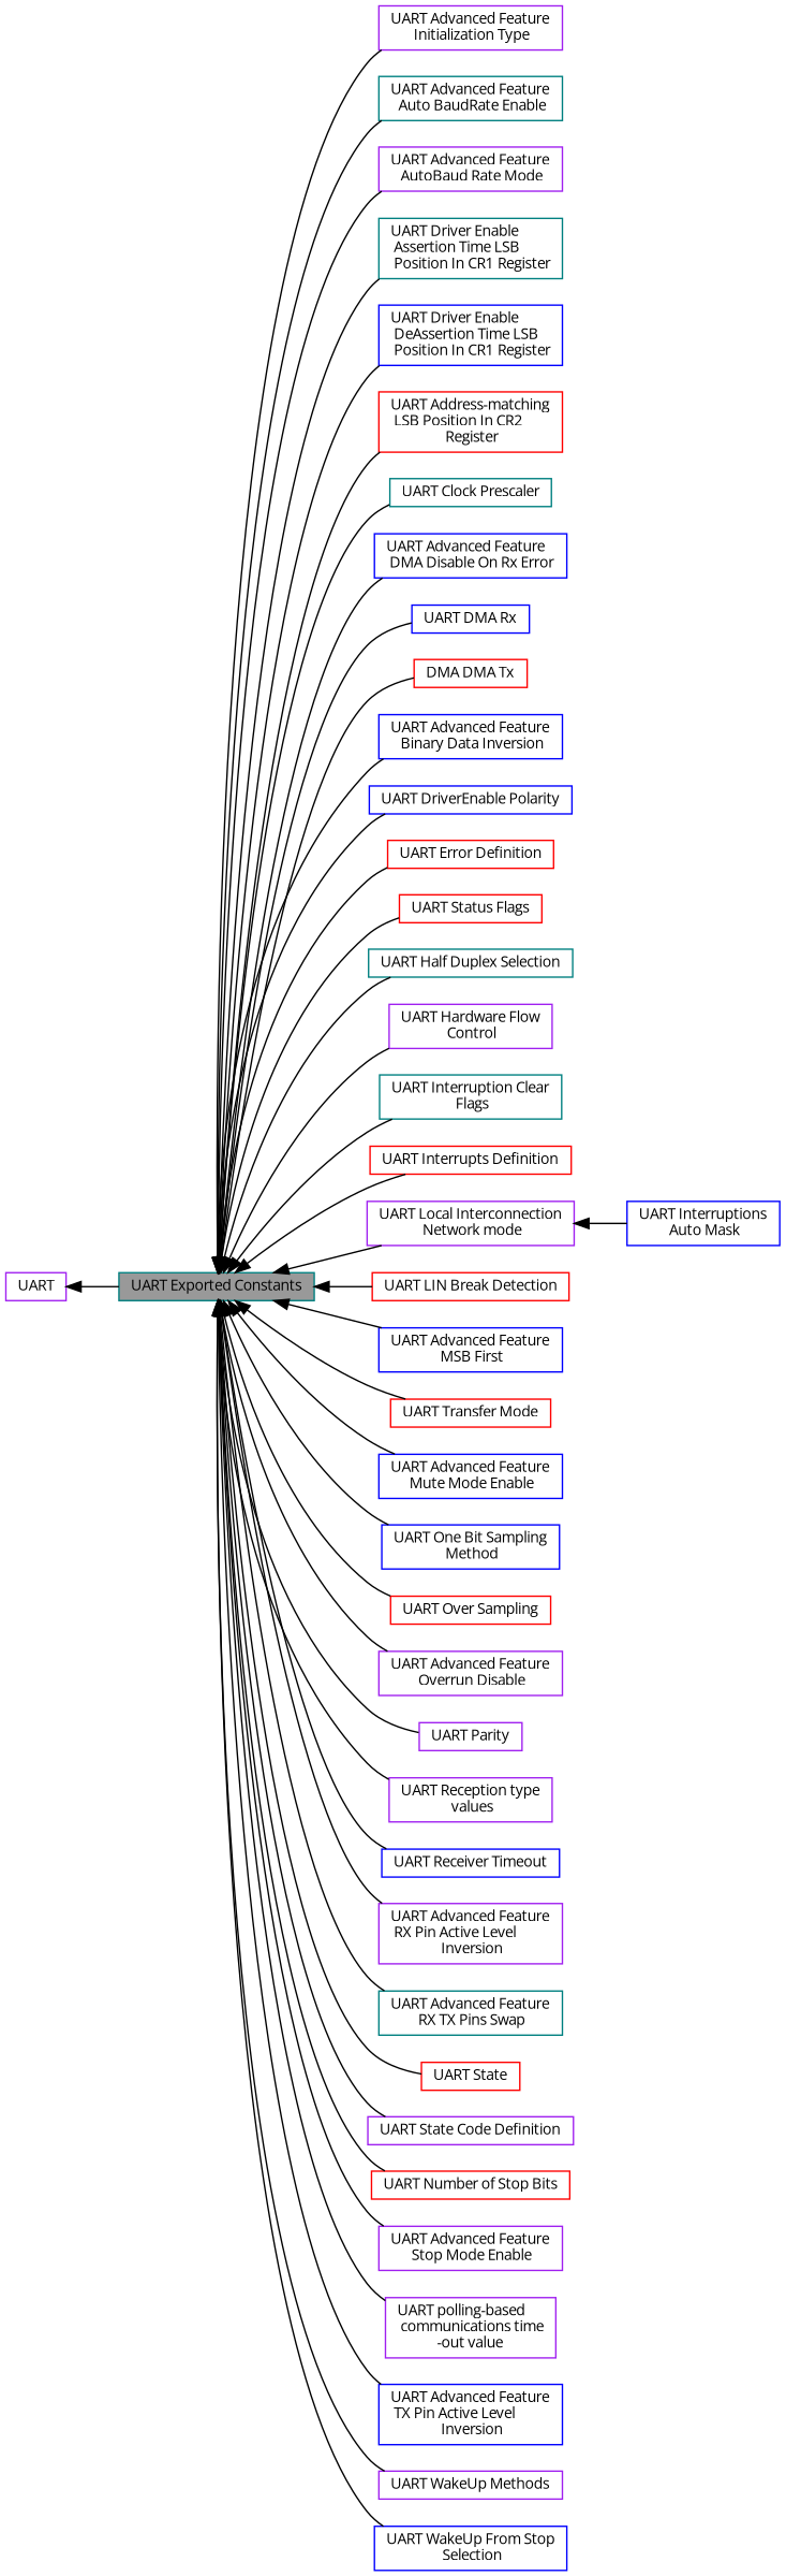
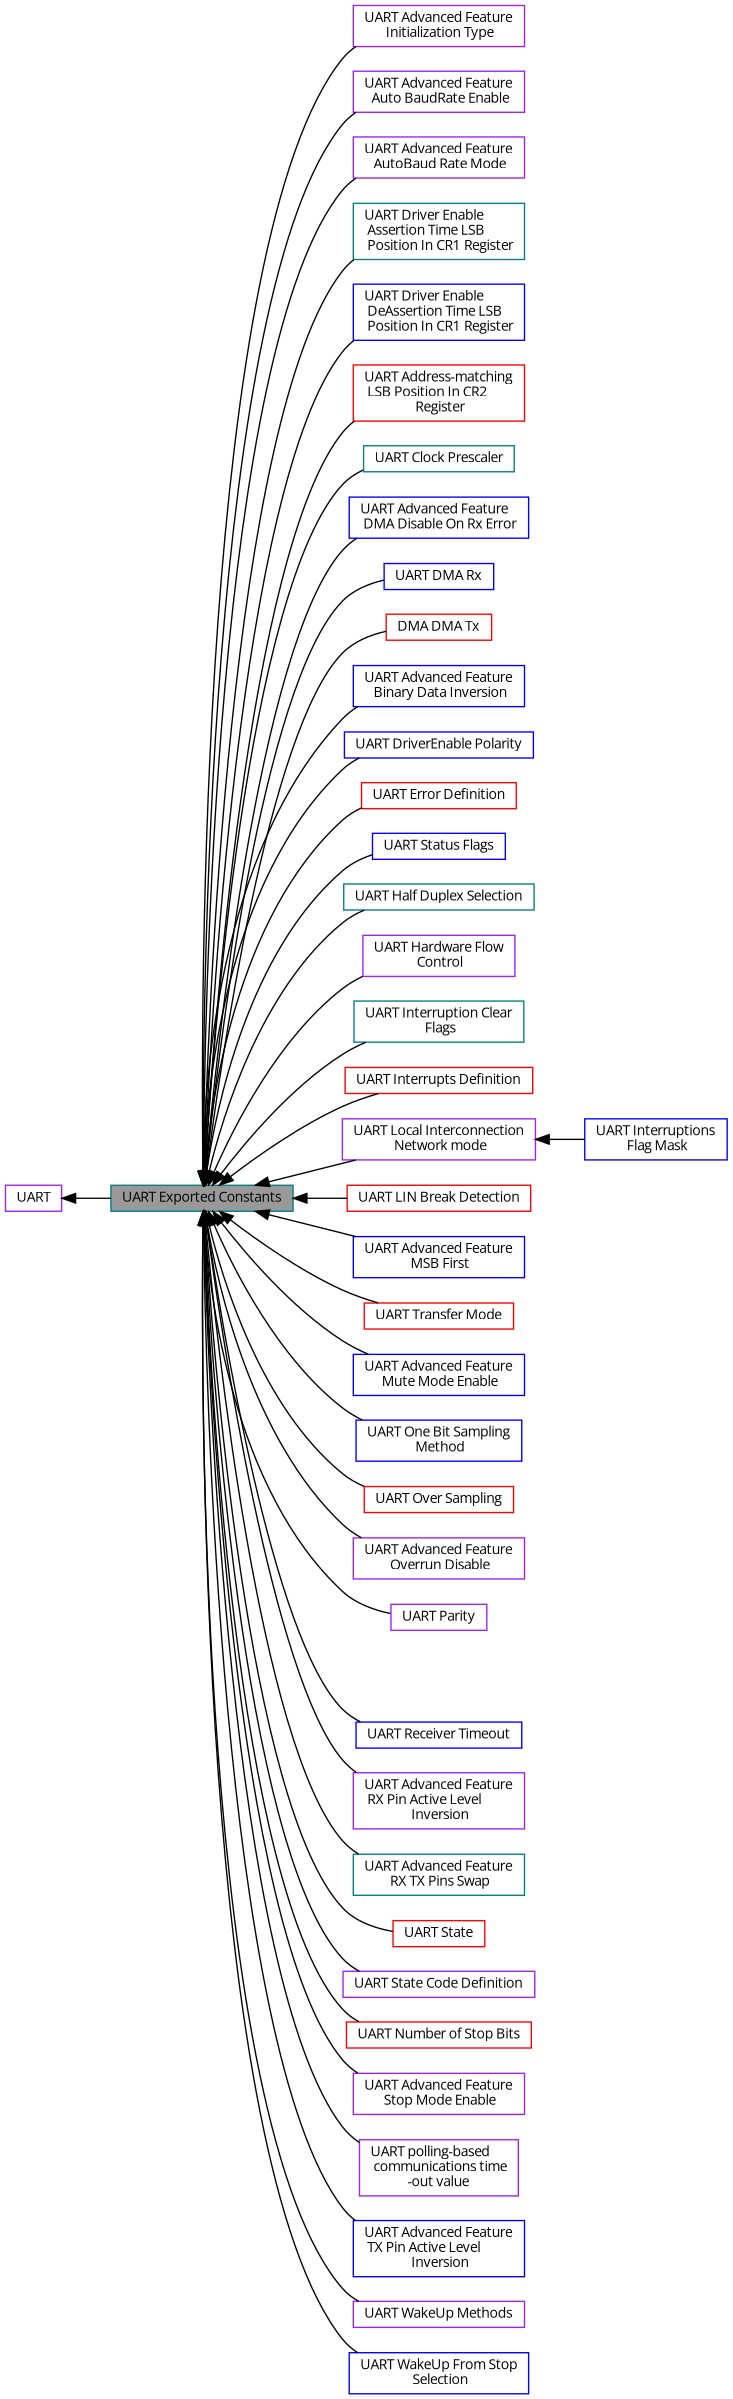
  digraph {
    fontname="Open Sans"
    rankdir=LR
    node [color=purple fillcolor=white fontname="Open Sans" fontsize=10 shape=box style=filled]
    edge [dir=back fontname="Open Sans" fontsize=10 labelfontname=Helvetica labelfontsize=10 shape=plaintext style=solid]
    n1 [height=0.2 label=UART width=0.4]
    n2 [color=teal fillcolor=grey60 fontcolor=black height=0.2 label="UART Exported Constants" width=0.4]
    n3 [height=0.2 label="UART Advanced Feature\l Initialization Type" width=0.4]
-   n4 [color=teal height=0.2 label="UART Advanced Feature\l Auto BaudRate Enable" width=0.4]
+   n4 [height=0.2 label="UART Advanced Feature\l Auto BaudRate Enable" width=0.4]
    n5 [height=0.2 label="UART Advanced Feature\l AutoBaud Rate Mode" width=0.4]
    n6 [color=teal height=0.2 label="UART Driver Enable\l Assertion Time LSB\l Position In CR1 Register" width=0.4]
    n7 [color=blue height=0.2 label="UART Driver Enable\l DeAssertion Time LSB\l Position In CR1 Register" width=0.4]
    n8 [color=red height=0.2 label="UART Address-matching\l LSB Position In CR2\l Register" width=0.4]
    n9 [color=teal height=0.2 label="UART Clock Prescaler" width=0.4]
    n10 [color=blue height=0.2 label="UART Advanced Feature\l DMA Disable On Rx Error" width=0.4]
    n11 [color=blue height=0.2 label="UART DMA Rx" width=0.4]
    n12 [color=red height=0.2 label="DMA DMA Tx" width=0.4]
    n13 [color=blue height=0.2 label="UART Advanced Feature\l Binary Data Inversion" width=0.4]
    n14 [color=blue height=0.2 label="UART DriverEnable Polarity" width=0.4]
    n15 [color=red height=0.2 label="UART Error Definition" width=0.4]
-   n16 [color=red height=0.2 label="UART Status Flags" width=0.4]
+   n16 [color=blue height=0.2 label="UART Status Flags" width=0.4]
    n17 [color=teal height=0.2 label="UART Half Duplex Selection" width=0.4]
    n18 [height=0.2 label="UART Hardware Flow\l Control" width=0.4]
    n19 [color=teal height=0.2 label="UART Interruption Clear\l Flags" width=0.4]
    n20 [color=red height=0.2 label="UART Interrupts Definition" width=0.4]
    n21 [height=0.2 label="UART Local Interconnection\l Network mode" width=0.4]
    n22 [color=red height=0.2 label="UART LIN Break Detection" width=0.4]
    n23 [color=blue height=0.2 label="UART Advanced Feature\l MSB First" width=0.4]
    n24 [color=red height=0.2 label="UART Transfer Mode" width=0.4]
    n25 [color=blue height=0.2 label="UART Advanced Feature\l Mute Mode Enable" width=0.4]
    n26 [color=blue height=0.2 label="UART One Bit Sampling\l Method" width=0.4]
    n27 [color=red height=0.2 label="UART Over Sampling" width=0.4]
    n28 [height=0.2 label="UART Advanced Feature\l Overrun Disable" width=0.4]
    n29 [height=0.2 label="UART Parity" width=0.4]
-   n30 [height=0.2 label="UART Reception type\l values" width=0.4]
    n31 [color=blue height=0.2 label="UART Receiver Timeout" width=0.4]
    n32 [height=0.2 label="UART Advanced Feature\l RX Pin Active Level\l Inversion" width=0.4]
    n33 [color=teal height=0.2 label="UART Advanced Feature\l RX TX Pins Swap" width=0.4]
    n34 [color=red height=0.2 label="UART State" width=0.4]
    n35 [height=0.2 label="UART State Code Definition" width=0.4]
    n36 [color=red height=0.2 label="UART Number of Stop Bits" width=0.4]
    n37 [height=0.2 label="UART Advanced Feature\l Stop Mode Enable" width=0.4]
    n38 [height=0.2 label="UART polling-based\l communications time\l-out value" width=0.4]
    n39 [color=blue height=0.2 label="UART Advanced Feature\l TX Pin Active Level\l Inversion" width=0.4]
    n40 [height=0.2 label="UART WakeUp Methods" width=0.4]
    n41 [color=blue height=0.2 label="UART WakeUp From Stop\l Selection" width=0.4]
-   n42 [color=blue height=0.2 label="UART Interruptions\l Auto Mask" width=0.4]
+   n42 [color=blue height=0.2 label="UART Interruptions\l Flag Mask" width=0.4]
    n1 -> n2
    n2 -> n3
    n2 -> n4
    n2 -> n5
    n2 -> n6
    n2 -> n7
    n2 -> n8
    n2 -> n9
    n2 -> n10
    n2 -> n11
    n2 -> n12
    n2 -> n13
    n2 -> n14
    n2 -> n15
    n2 -> n16
    n2 -> n17
    n2 -> n18
    n2 -> n19
    n2 -> n20
    n2 -> n21
    n2 -> n22
    n2 -> n23
    n2 -> n24
    n2 -> n25
    n2 -> n26
    n2 -> n27
    n2 -> n28
    n2 -> n29
-   n2 -> n30
    n2 -> n31
    n2 -> n32
    n2 -> n33
    n2 -> n34
    n2 -> n35
    n2 -> n36
    n2 -> n37
    n2 -> n38
    n2 -> n39
    n2 -> n40
    n2 -> n41
    n21 -> n42
  }
